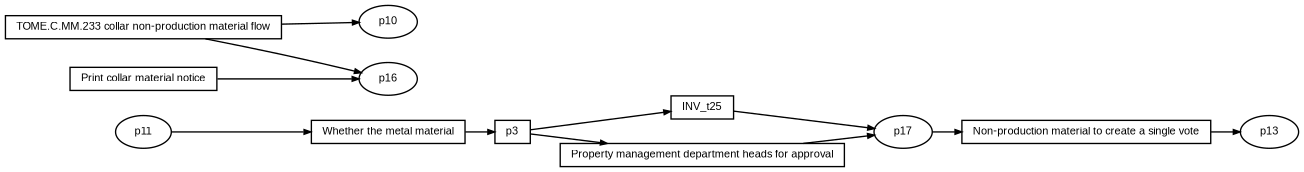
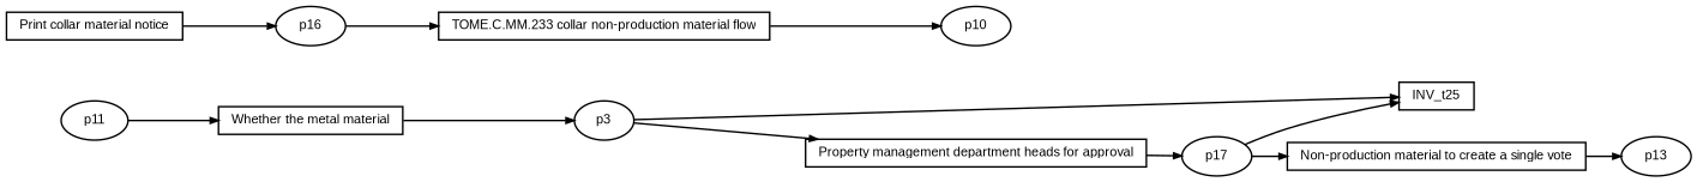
  digraph {
    fontname=Arial
    fontsize=8
    rankdir=LR
    ranksep=.3
    remincross=true
    node [fontname=Arial fontsize=8 shape=box]
    edge [arrowsize=0.5]
    n1 [height=.2 label=INV_t25 width=.2]
    n2 [height=.2 label=p17 shape=oval width=.2]
    n3 [height=.2 label="Non-production material to create a single vote" width=.2]
    n4 [height=.2 label="TOME.C.MM.233 collar non-production material flow" width=.2]
    n5 [height=.2 label=p10 shape=oval width=.2]
    n6 [height=.2 label=p13 shape=oval width=.2]
    n7 [height=.2 label="Property management department heads for approval" width=.2]
    n8 [height=.2 label="Whether the metal material" width=.2]
-   n9 [height=.2 label=p3 width=.2]
+   n9 [height=.2 label=p3 shape=oval width=.2]
    n10 [height=.2 label="Print collar material notice" width=.2]
    n11 [height=.2 label=p16 shape=oval width=.2]
    n12 [height=.2 label=p11 shape=oval width=.2]
-   n1 -> n2
+   n2 -> n1
    n2 -> n3
    n3 -> n6
    n4 -> n5
    n7 -> n2
    n8 -> n9
    n9 -> n1
    n9 -> n7
    n10 -> n11
-   n4 -> n11
+   n11 -> n4
    n12 -> n8
  }
